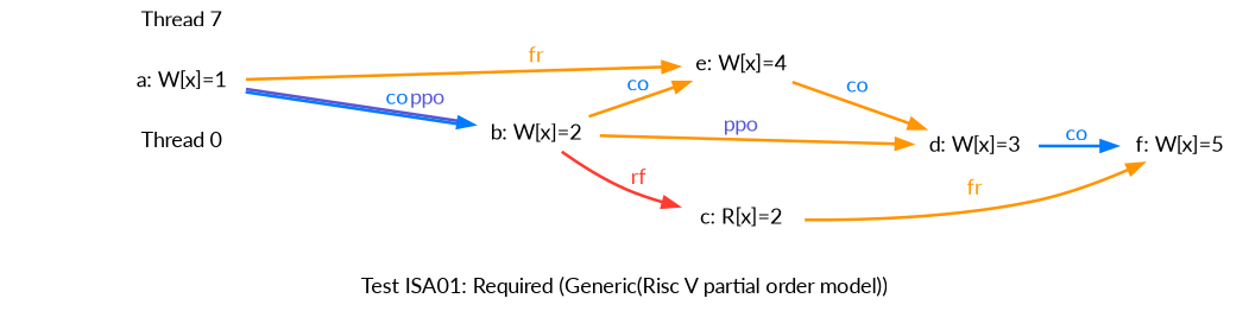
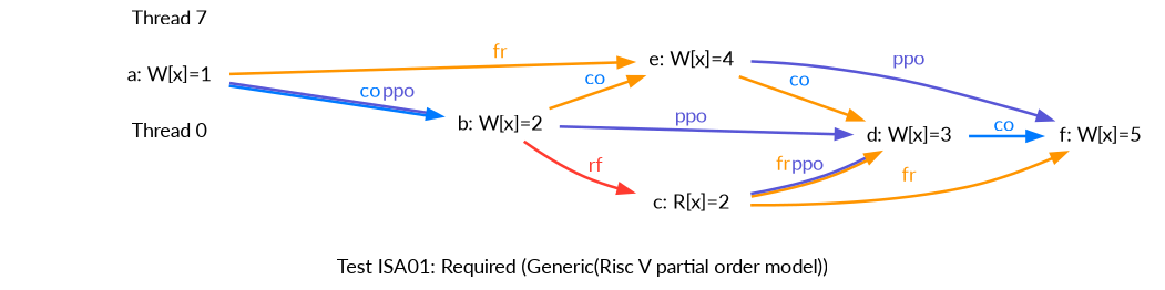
  digraph {
    fontname=Lato
    fontsize=14
    label="Test ISA01: Required (Generic(Risc V partial order model))"
    rankdir=LR
    splines=spline
    node [fixedsize=false fontname=Lato fontsize=14 shape=none]
    edge [arrowsize=1.000000 color="#FF9500" fontname=Lato fontsize=14 penwidth=2.000000]
    n1 [fixedsize=true height=0.281250 label="Thread 0" width=3.250000]
    n2 [height=0.194444 label="a: W[x]=1" width=1.166667]
    n3 [height=0.194444 label="b: W[x]=2" width=1.166667]
    n4 [height=0.194444 label="e: W[x]=4" width=1.166667]
    n5 [height=0.194444 label="c: R[x]=2" width=1.166667]
    n6 [height=0.194444 label="d: W[x]=3" width=1.166667]
    n7 [height=0.194444 label="f: W[x]=5" width=1.166667]
    n8 [fixedsize=true height=0.281250 label="Thread 7" width=3.250000]
    n2 -> n3 [color="#007AFF:#5856D6" label=<<font color="#007AFF">co</font><font color="#5856D6">ppo</font>>]
    n2 -> n4 [label=<<font color="#FF9500">fr</font>>]
    n3 -> n4 [label=<<font color="#007AFF">co</font>>]
    n3 -> n5 [color="#FF3B30" label=<<font color="#FF3B30">rf</font>>]
-   n3 -> n6 [label=<<font color="#5856D6">ppo</font>>]
+   n3 -> n6 [color="#5856D6" label=<<font color="#5856D6">ppo</font>>]
    n4 -> n6 [label=<<font color="#007AFF">co</font>>]
+   n4 -> n7 [color="#5856D6" label=<<font color="#5856D6">ppo</font>>]
+   n5 -> n6 [color="#FF9500:#5856D6" label=<<font color="#FF9500">fr</font><font color="#5856D6">ppo</font>>]
    n5 -> n7 [label=<<font color="#FF9500">fr</font>>]
    n6 -> n7 [color="#007AFF" label=<<font color="#007AFF">co</font>>]
  }
